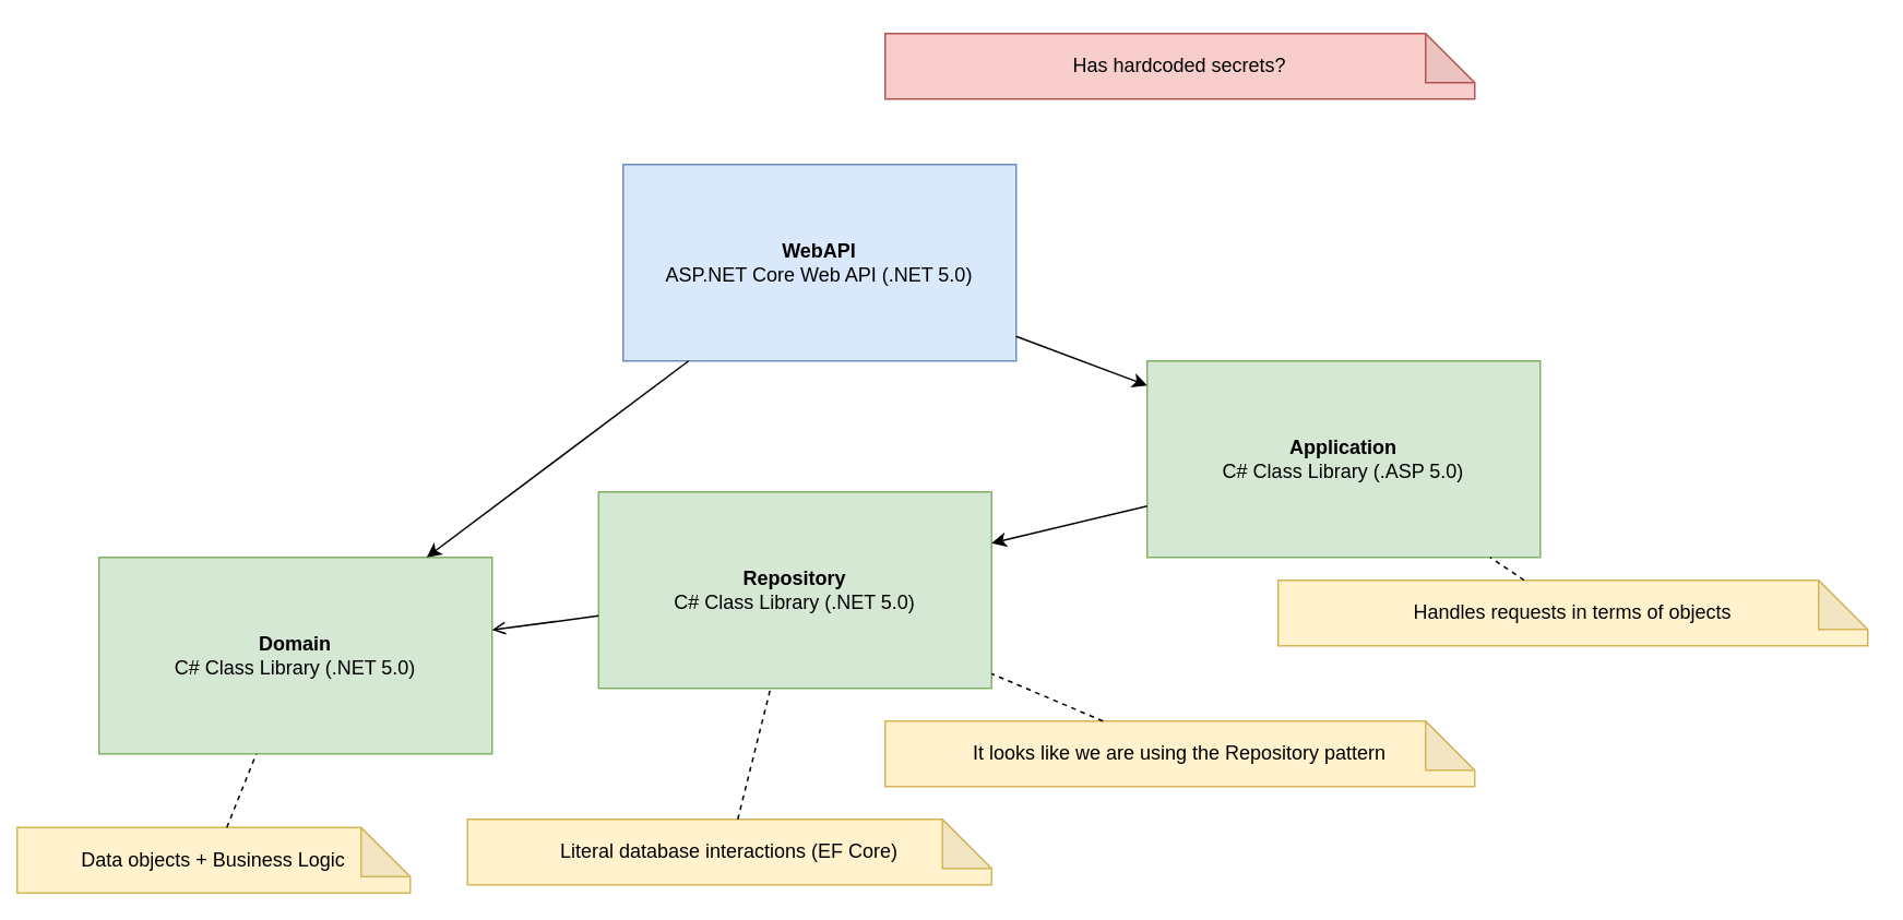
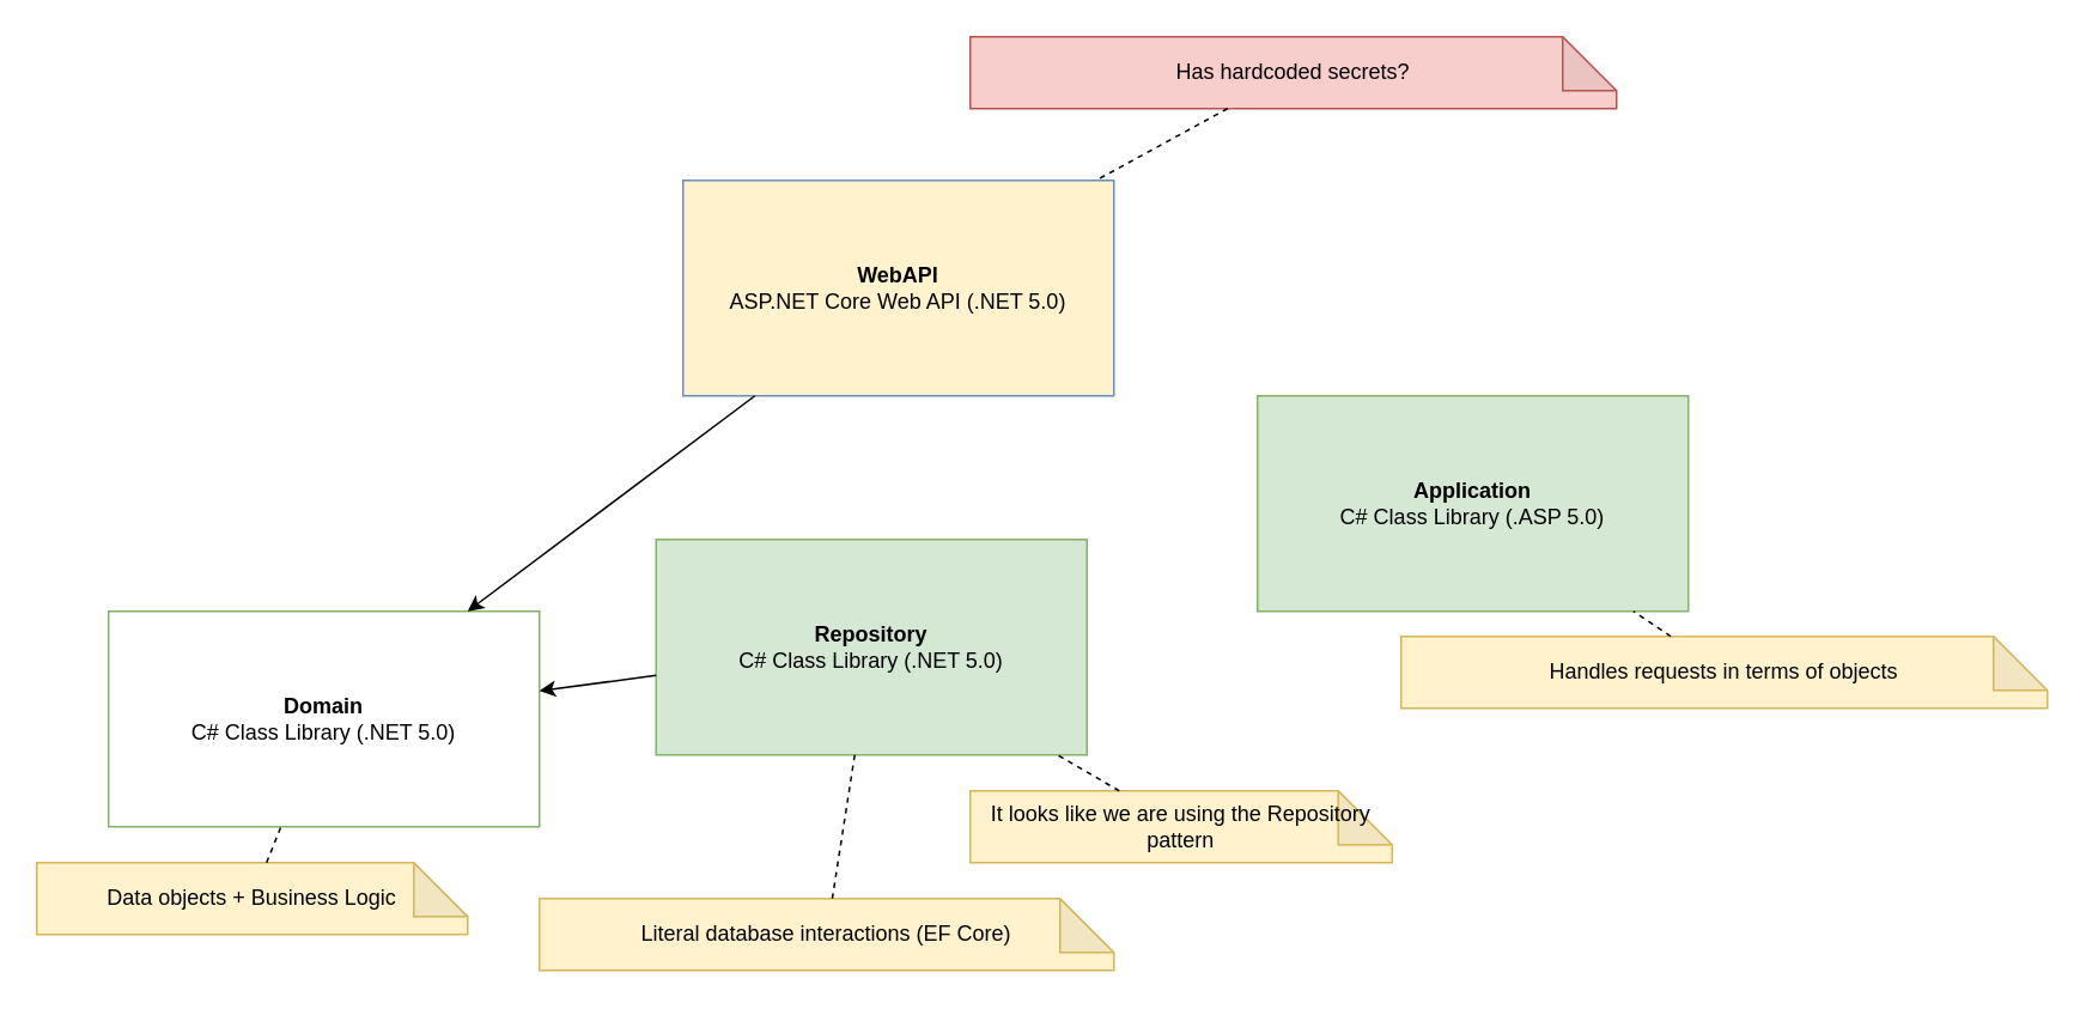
  <mxCell id="0" />
  <mxCell id="1" parent="0" />
- <mxCell id="2" value="&lt;b&gt;WebAPI&lt;/b&gt;&lt;br&gt;ASP.NET Core Web API (.NET 5.0)" style="rounded=0;whiteSpace=wrap;html=1;fillColor=#dae8fc;strokeColor=#6c8ebf;" parent="1" vertex="1"><mxGeometry x="380" y="100" width="240" height="120" as="geometry" /></mxCell>
- <mxCell id="3" value="&lt;b&gt;Domain&lt;/b&gt;&lt;br&gt;C# Class Library (.NET 5.0)" style="rounded=0;whiteSpace=wrap;html=1;fillColor=#d5e8d4;strokeColor=#82b366;" parent="1" vertex="1"><mxGeometry x="60" y="340" width="240" height="120" as="geometry" /></mxCell>
+ <mxCell id="2" value="&lt;b&gt;WebAPI&lt;/b&gt;&lt;br&gt;ASP.NET Core Web API (.NET 5.0)" style="rounded=0;whiteSpace=wrap;html=1;fillColor=#fff2cc;strokeColor=#6c8ebf;" parent="1" vertex="1"><mxGeometry x="380" y="100" width="240" height="120" as="geometry" /></mxCell>
+ <mxCell id="3" value="&lt;b&gt;Domain&lt;/b&gt;&lt;br&gt;C# Class Library (.NET 5.0)" style="rounded=0;whiteSpace=wrap;html=1;fillColor=#ffffff;strokeColor=#82b366;" parent="1" vertex="1"><mxGeometry x="60" y="340" width="240" height="120" as="geometry" /></mxCell>
  <mxCell id="4" value="&lt;b&gt;Repository&lt;/b&gt;&lt;br&gt;C# Class Library (.NET 5.0)" style="rounded=0;whiteSpace=wrap;html=1;fillColor=#d5e8d4;strokeColor=#82b366;" parent="1" vertex="1"><mxGeometry x="365" y="300" width="240" height="120" as="geometry" /></mxCell>
  <mxCell id="5" value="&lt;b&gt;Application&lt;/b&gt;&lt;br&gt;C# Class Library (.ASP 5.0)" style="rounded=0;whiteSpace=wrap;html=1;fillColor=#d5e8d4;strokeColor=#82b366;" parent="1" vertex="1"><mxGeometry x="700" y="220" width="240" height="120" as="geometry" /></mxCell>
- <mxCell id="6" value="" style="endArrow=classic;html=1;rounded=0;" parent="1" source="2" target="5" edge="1"><mxGeometry width="50" height="50" relative="1" as="geometry"><mxPoint x="460" y="290" as="sourcePoint" /><mxPoint x="510" y="240" as="targetPoint" /></mxGeometry></mxCell>
  <mxCell id="7" value="" style="endArrow=classic;html=1;rounded=0;" parent="1" source="2" target="3" edge="1"><mxGeometry width="50" height="50" relative="1" as="geometry"><mxPoint x="540" y="30" as="sourcePoint" /><mxPoint x="680" y="-90" as="targetPoint" /></mxGeometry></mxCell>
- <mxCell id="8" value="" style="endArrow=classic;html=1;rounded=0;" parent="1" source="5" target="4" edge="1"><mxGeometry width="50" height="50" relative="1" as="geometry"><mxPoint x="558" y="150" as="sourcePoint" /><mxPoint x="622" y="230" as="targetPoint" /></mxGeometry></mxCell>
- <mxCell id="9" value="" style="endArrow=open;html=1;rounded=0;" parent="1" source="4" target="3" edge="1"><mxGeometry width="50" height="50" relative="1" as="geometry"><mxPoint x="795" y="350" as="sourcePoint" /><mxPoint x="745" y="390" as="targetPoint" /></mxGeometry></mxCell>
- <mxCell id="10" value="It looks like we are using the Repository pattern" style="shape=note;whiteSpace=wrap;html=1;backgroundOutline=1;darkOpacity=0.05;fillColor=#fff2cc;strokeColor=#d6b656;" parent="1" vertex="1"><mxGeometry x="540" y="440" width="360" height="40" as="geometry" /></mxCell>
+ <mxCell id="9" value="" style="endArrow=classic;html=1;rounded=0;" parent="1" source="4" target="3" edge="1"><mxGeometry width="50" height="50" relative="1" as="geometry"><mxPoint x="795" y="350" as="sourcePoint" /><mxPoint x="745" y="390" as="targetPoint" /></mxGeometry></mxCell>
+ <mxCell id="10" value="It looks like we are using the Repository pattern" style="shape=note;whiteSpace=wrap;html=1;backgroundOutline=1;darkOpacity=0.05;fillColor=#fff2cc;strokeColor=#d6b656;" parent="1" vertex="1"><mxGeometry x="540" y="440" width="235" height="40" as="geometry" /></mxCell>
  <mxCell id="11" value="" style="endArrow=none;dashed=1;html=1;rounded=0;" parent="1" source="10" target="4" edge="1"><mxGeometry width="50" height="50" relative="1" as="geometry"><mxPoint x="520" y="470" as="sourcePoint" /><mxPoint x="570" y="420" as="targetPoint" /></mxGeometry></mxCell>
  <mxCell id="12" value="Has hardcoded secrets?" style="shape=note;whiteSpace=wrap;html=1;backgroundOutline=1;darkOpacity=0.05;fillColor=#f8cecc;strokeColor=#b85450;" vertex="1" parent="1"><mxGeometry x="540" y="20" width="360" height="40" as="geometry" /></mxCell>
+ <mxCell id="13" value="" style="endArrow=none;dashed=1;html=1;rounded=0;" edge="1" parent="1" source="12" target="2"><mxGeometry width="50" height="50" relative="1" as="geometry"><mxPoint x="590" y="450" as="sourcePoint" /><mxPoint x="570" y="430" as="targetPoint" /></mxGeometry></mxCell>
  <mxCell id="14" value="Handles requests in terms of objects" style="shape=note;whiteSpace=wrap;html=1;backgroundOutline=1;darkOpacity=0.05;fillColor=#fff2cc;strokeColor=#d6b656;" vertex="1" parent="1"><mxGeometry x="780" y="354" width="360" height="40" as="geometry" /></mxCell>
  <mxCell id="15" value="" style="endArrow=none;dashed=1;html=1;rounded=0;" edge="1" parent="1" source="14" target="5"><mxGeometry width="50" height="50" relative="1" as="geometry"><mxPoint x="590" y="450" as="sourcePoint" /><mxPoint x="570" y="430" as="targetPoint" /></mxGeometry></mxCell>
- <mxCell id="16" value="Data objects + Business Logic" style="shape=note;whiteSpace=wrap;html=1;backgroundOutline=1;darkOpacity=0.05;fillColor=#fff2cc;strokeColor=#d6b656;" vertex="1" parent="1"><mxGeometry x="10" y="505" width="240" height="40" as="geometry" /></mxCell>
+ <mxCell id="16" value="Data objects + Business Logic" style="shape=note;whiteSpace=wrap;html=1;backgroundOutline=1;darkOpacity=0.05;fillColor=#fff2cc;strokeColor=#d6b656;" vertex="1" parent="1"><mxGeometry x="20" y="480" width="240" height="40" as="geometry" /></mxCell>
  <mxCell id="17" value="" style="endArrow=none;dashed=1;html=1;rounded=0;" edge="1" parent="1" source="16" target="3"><mxGeometry width="50" height="50" relative="1" as="geometry"><mxPoint x="590" y="450" as="sourcePoint" /><mxPoint x="570" y="430" as="targetPoint" /></mxGeometry></mxCell>
- <mxCell id="18" value="Literal database interactions (EF Core)" style="shape=note;whiteSpace=wrap;html=1;backgroundOutline=1;darkOpacity=0.05;fillColor=#fff2cc;strokeColor=#d6b656;" vertex="1" parent="1"><mxGeometry x="285" y="500" width="320" height="40" as="geometry" /></mxCell>
+ <mxCell id="18" value="Literal database interactions (EF Core)" style="shape=note;whiteSpace=wrap;html=1;backgroundOutline=1;darkOpacity=0.05;fillColor=#fff2cc;strokeColor=#d6b656;" vertex="1" parent="1"><mxGeometry x="300" y="500" width="320" height="40" as="geometry" /></mxCell>
  <mxCell id="19" value="" style="endArrow=none;dashed=1;html=1;rounded=0;" edge="1" parent="1" source="18" target="4"><mxGeometry width="50" height="50" relative="1" as="geometry"><mxPoint x="158" y="490" as="sourcePoint" /><mxPoint x="166" y="470" as="targetPoint" /></mxGeometry></mxCell>
